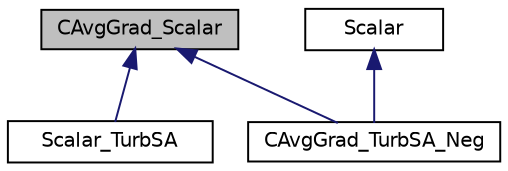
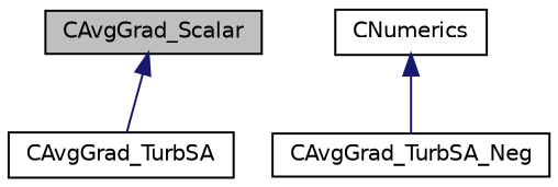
  digraph {
    node [color=black fillcolor=white fontname=Helvetica fontsize=10 shape=record style=filled]
    edge [color=midnightblue dir=back fontname=Helvetica fontsize=10 labelfontname=Helvetica labelfontsize=10 style=solid]
    n1 [fillcolor=grey75 fontcolor=black height=0.2 label=CAvgGrad_Scalar width=0.4]
-   n2 [height=0.2 label=Scalar_TurbSA width=0.4]
+   n2 [height=0.2 label=CAvgGrad_TurbSA width=0.4]
    n3 [height=0.2 label=CAvgGrad_TurbSA_Neg width=0.4]
-   n4 [height=0.2 label=Scalar width=0.4]
+   n4 [height=0.2 label=CNumerics width=0.4]
    n1 -> n2
-   n1 -> n3
    n4 -> n3
  }
